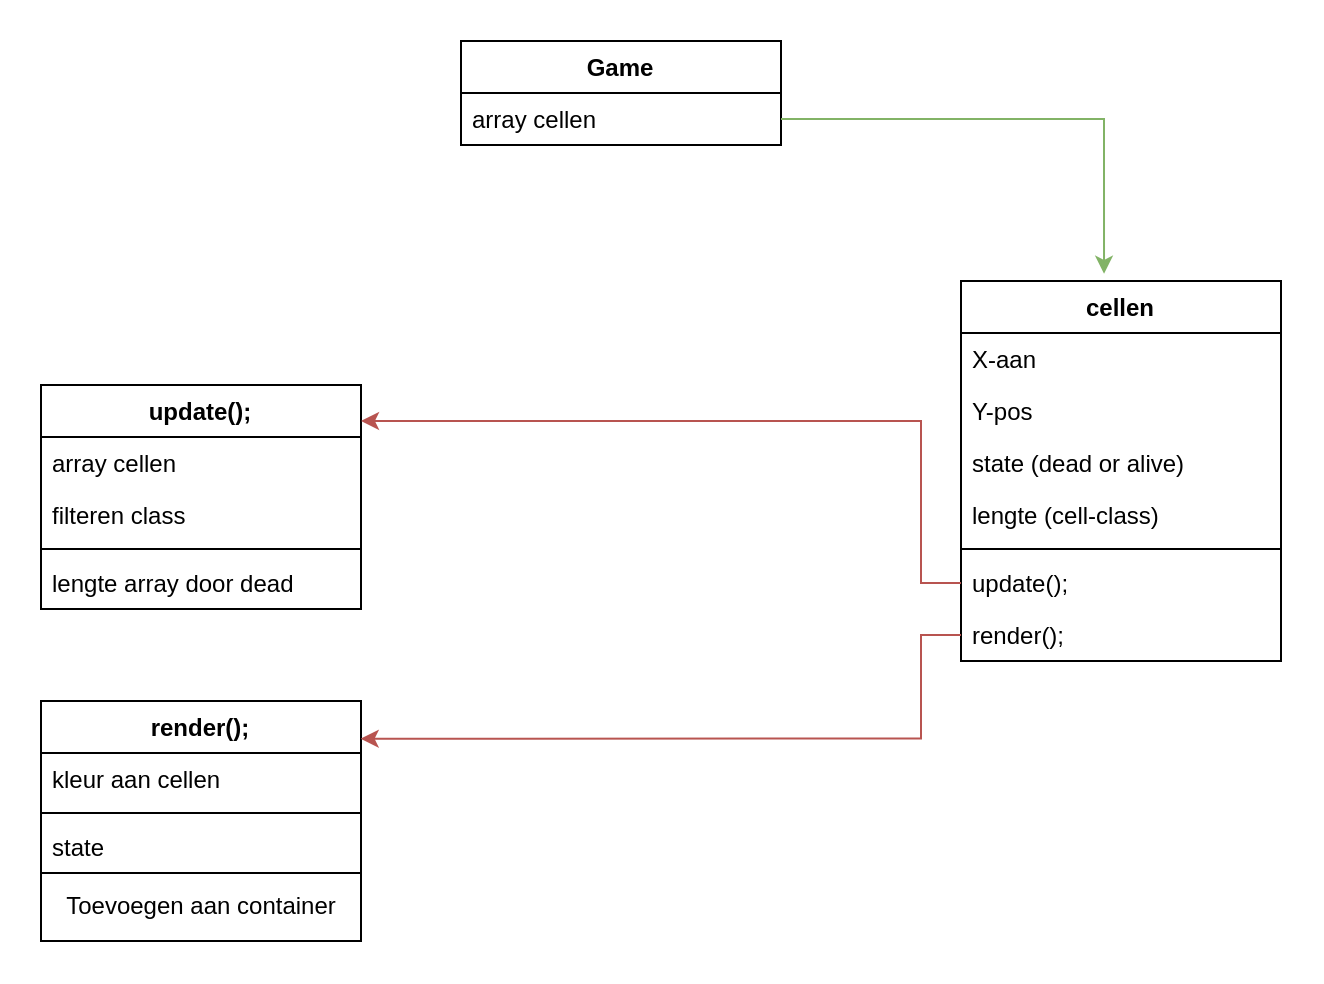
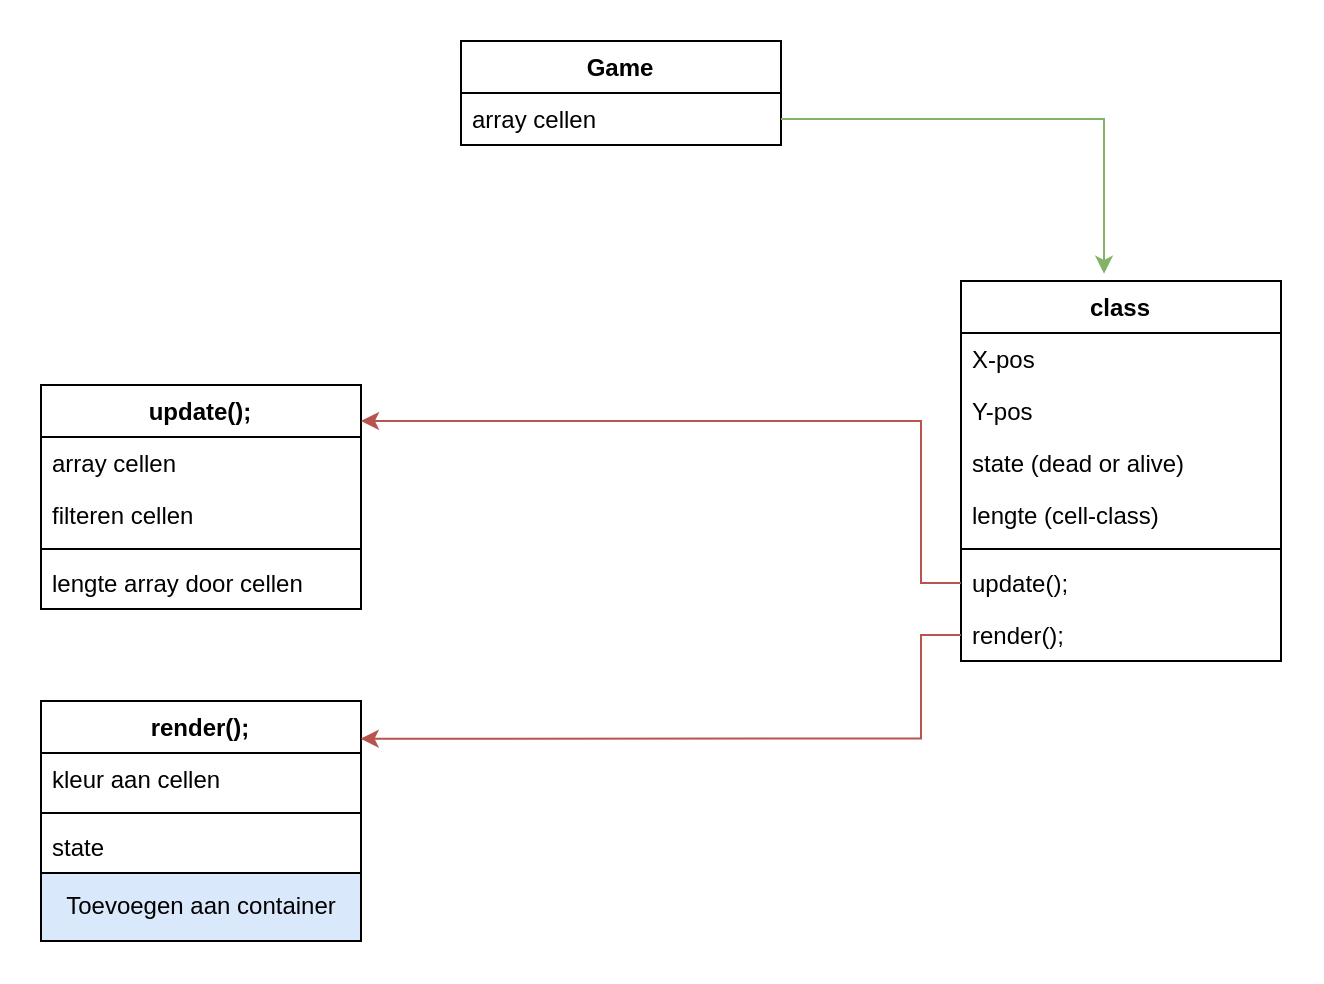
  <mxCell id="0" />
  <mxCell id="1" parent="0" />
- <mxCell id="2" value="cellen" style="swimlane;fontStyle=1;align=center;verticalAlign=top;childLayout=stackLayout;horizontal=1;startSize=26;horizontalStack=0;resizeParent=1;resizeParentMax=0;resizeLast=0;collapsible=1;marginBottom=0;" parent="1" vertex="1"><mxGeometry x="480" y="140" width="160" height="190" as="geometry" /></mxCell>
- <mxCell id="3" value="X-aan" style="text;strokeColor=none;fillColor=none;align=left;verticalAlign=top;spacingLeft=4;spacingRight=4;overflow=hidden;rotatable=0;points=[[0,0.5],[1,0.5]];portConstraint=eastwest;" parent="2" vertex="1"><mxGeometry y="26" width="160" height="26" as="geometry" /></mxCell>
+ <mxCell id="2" value="class" style="swimlane;fontStyle=1;align=center;verticalAlign=top;childLayout=stackLayout;horizontal=1;startSize=26;horizontalStack=0;resizeParent=1;resizeParentMax=0;resizeLast=0;collapsible=1;marginBottom=0;" parent="1" vertex="1"><mxGeometry x="480" y="140" width="160" height="190" as="geometry" /></mxCell>
+ <mxCell id="3" value="X-pos" style="text;strokeColor=none;fillColor=none;align=left;verticalAlign=top;spacingLeft=4;spacingRight=4;overflow=hidden;rotatable=0;points=[[0,0.5],[1,0.5]];portConstraint=eastwest;" parent="2" vertex="1"><mxGeometry y="26" width="160" height="26" as="geometry" /></mxCell>
  <mxCell id="4" value="Y-pos" style="text;strokeColor=none;fillColor=none;align=left;verticalAlign=top;spacingLeft=4;spacingRight=4;overflow=hidden;rotatable=0;points=[[0,0.5],[1,0.5]];portConstraint=eastwest;" parent="2" vertex="1"><mxGeometry y="52" width="160" height="26" as="geometry" /></mxCell>
  <mxCell id="5" value="state (dead or alive)" style="text;strokeColor=none;fillColor=none;align=left;verticalAlign=top;spacingLeft=4;spacingRight=4;overflow=hidden;rotatable=0;points=[[0,0.5],[1,0.5]];portConstraint=eastwest;" parent="2" vertex="1"><mxGeometry y="78" width="160" height="26" as="geometry" /></mxCell>
  <mxCell id="6" value="lengte (cell-class)" style="text;strokeColor=none;fillColor=none;align=left;verticalAlign=top;spacingLeft=4;spacingRight=4;overflow=hidden;rotatable=0;points=[[0,0.5],[1,0.5]];portConstraint=eastwest;" parent="2" vertex="1"><mxGeometry y="104" width="160" height="26" as="geometry" /></mxCell>
  <mxCell id="7" value="" style="line;strokeWidth=1;fillColor=none;align=left;verticalAlign=middle;spacingTop=-1;spacingLeft=3;spacingRight=3;rotatable=0;labelPosition=right;points=[];portConstraint=eastwest;" parent="2" vertex="1"><mxGeometry y="130" width="160" height="8" as="geometry" /></mxCell>
  <mxCell id="8" value="update();" style="text;strokeColor=none;fillColor=none;align=left;verticalAlign=top;spacingLeft=4;spacingRight=4;overflow=hidden;rotatable=0;points=[[0,0.5],[1,0.5]];portConstraint=eastwest;" parent="2" vertex="1"><mxGeometry y="138" width="160" height="26" as="geometry" /></mxCell>
  <mxCell id="9" value="render();" style="text;strokeColor=none;fillColor=none;align=left;verticalAlign=top;spacingLeft=4;spacingRight=4;overflow=hidden;rotatable=0;points=[[0,0.5],[1,0.5]];portConstraint=eastwest;" parent="2" vertex="1"><mxGeometry y="164" width="160" height="26" as="geometry" /></mxCell>
  <mxCell id="10" value="update();" style="swimlane;fontStyle=1;align=center;verticalAlign=top;childLayout=stackLayout;horizontal=1;startSize=26;horizontalStack=0;resizeParent=1;resizeParentMax=0;resizeLast=0;collapsible=1;marginBottom=0;" parent="1" vertex="1"><mxGeometry x="20" y="192" width="160" height="112" as="geometry" /></mxCell>
  <mxCell id="11" value="array cellen" style="text;strokeColor=none;fillColor=none;align=left;verticalAlign=top;spacingLeft=4;spacingRight=4;overflow=hidden;rotatable=0;points=[[0,0.5],[1,0.5]];portConstraint=eastwest;" parent="10" vertex="1"><mxGeometry y="26" width="160" height="26" as="geometry" /></mxCell>
- <mxCell id="12" value="filteren class" style="text;strokeColor=none;fillColor=none;align=left;verticalAlign=top;spacingLeft=4;spacingRight=4;overflow=hidden;rotatable=0;points=[[0,0.5],[1,0.5]];portConstraint=eastwest;" parent="10" vertex="1"><mxGeometry y="52" width="160" height="26" as="geometry" /></mxCell>
+ <mxCell id="12" value="filteren cellen" style="text;strokeColor=none;fillColor=none;align=left;verticalAlign=top;spacingLeft=4;spacingRight=4;overflow=hidden;rotatable=0;points=[[0,0.5],[1,0.5]];portConstraint=eastwest;" parent="10" vertex="1"><mxGeometry y="52" width="160" height="26" as="geometry" /></mxCell>
  <mxCell id="13" value="" style="line;strokeWidth=1;fillColor=none;align=left;verticalAlign=middle;spacingTop=-1;spacingLeft=3;spacingRight=3;rotatable=0;labelPosition=right;points=[];portConstraint=eastwest;" parent="10" vertex="1"><mxGeometry y="78" width="160" height="8" as="geometry" /></mxCell>
- <mxCell id="14" value="lengte array door dead" style="text;strokeColor=none;fillColor=none;align=left;verticalAlign=top;spacingLeft=4;spacingRight=4;overflow=hidden;rotatable=0;points=[[0,0.5],[1,0.5]];portConstraint=eastwest;" vertex="1" parent="10"><mxGeometry y="86" width="160" height="26" as="geometry" /></mxCell>
+ <mxCell id="14" value="lengte array door cellen" style="text;strokeColor=none;fillColor=none;align=left;verticalAlign=top;spacingLeft=4;spacingRight=4;overflow=hidden;rotatable=0;points=[[0,0.5],[1,0.5]];portConstraint=eastwest;" vertex="1" parent="10"><mxGeometry y="86" width="160" height="26" as="geometry" /></mxCell>
  <mxCell id="15" style="edgeStyle=orthogonalEdgeStyle;rounded=0;orthogonalLoop=1;jettySize=auto;html=1;exitX=0;exitY=0.5;exitDx=0;exitDy=0;fillColor=#f8cecc;strokeColor=#b85450;" parent="1" source="8" target="10" edge="1"><mxGeometry relative="1" as="geometry"><Array as="points"><mxPoint x="460" y="291" /><mxPoint x="460" y="210" /></Array></mxGeometry></mxCell>
  <mxCell id="16" value="render();" style="swimlane;fontStyle=1;align=center;verticalAlign=top;childLayout=stackLayout;horizontal=1;startSize=26;horizontalStack=0;resizeParent=1;resizeParentMax=0;resizeLast=0;collapsible=1;marginBottom=0;" vertex="1" parent="1"><mxGeometry x="20" y="350" width="160" height="120" as="geometry" /></mxCell>
  <mxCell id="17" value="kleur aan cellen" style="text;strokeColor=none;fillColor=none;align=left;verticalAlign=top;spacingLeft=4;spacingRight=4;overflow=hidden;rotatable=0;points=[[0,0.5],[1,0.5]];portConstraint=eastwest;" vertex="1" parent="16"><mxGeometry y="26" width="160" height="26" as="geometry" /></mxCell>
  <mxCell id="18" value="" style="line;strokeWidth=1;fillColor=none;align=left;verticalAlign=middle;spacingTop=-1;spacingLeft=3;spacingRight=3;rotatable=0;labelPosition=right;points=[];portConstraint=eastwest;" vertex="1" parent="16"><mxGeometry y="52" width="160" height="8" as="geometry" /></mxCell>
  <mxCell id="19" value="state" style="text;strokeColor=none;fillColor=none;align=left;verticalAlign=top;spacingLeft=4;spacingRight=4;overflow=hidden;rotatable=0;points=[[0,0.5],[1,0.5]];portConstraint=eastwest;" vertex="1" parent="16"><mxGeometry y="60" width="160" height="26" as="geometry" /></mxCell>
- <mxCell id="20" value="Toevoegen aan container" style="html=1;" vertex="1" parent="16"><mxGeometry y="86" width="160" height="34" as="geometry" /></mxCell>
+ <mxCell id="20" value="Toevoegen aan container" style="html=1;fillColor=#dae8fc;" vertex="1" parent="16"><mxGeometry y="86" width="160" height="34" as="geometry" /></mxCell>
  <mxCell id="21" style="edgeStyle=orthogonalEdgeStyle;rounded=0;orthogonalLoop=1;jettySize=auto;html=1;exitX=0;exitY=0.5;exitDx=0;exitDy=0;entryX=0.999;entryY=0.157;entryDx=0;entryDy=0;entryPerimeter=0;fillColor=#f8cecc;strokeColor=#b85450;" edge="1" parent="1" source="9" target="16"><mxGeometry relative="1" as="geometry"><Array as="points"><mxPoint x="460" y="317" /><mxPoint x="460" y="369" /></Array></mxGeometry></mxCell>
  <mxCell id="22" value="Game" style="swimlane;fontStyle=1;align=center;verticalAlign=top;childLayout=stackLayout;horizontal=1;startSize=26;horizontalStack=0;resizeParent=1;resizeParentMax=0;resizeLast=0;collapsible=1;marginBottom=0;" vertex="1" parent="1"><mxGeometry x="230" y="20" width="160" height="52" as="geometry" /></mxCell>
  <mxCell id="23" value="array cellen" style="text;strokeColor=none;fillColor=none;align=left;verticalAlign=top;spacingLeft=4;spacingRight=4;overflow=hidden;rotatable=0;points=[[0,0.5],[1,0.5]];portConstraint=eastwest;" vertex="1" parent="22"><mxGeometry y="26" width="160" height="26" as="geometry" /></mxCell>
  <mxCell id="24" style="edgeStyle=orthogonalEdgeStyle;rounded=0;orthogonalLoop=1;jettySize=auto;html=1;entryX=0.447;entryY=-0.019;entryDx=0;entryDy=0;entryPerimeter=0;fillColor=#d5e8d4;strokeColor=#82b366;" edge="1" parent="1" source="23" target="2"><mxGeometry relative="1" as="geometry" /></mxCell>
